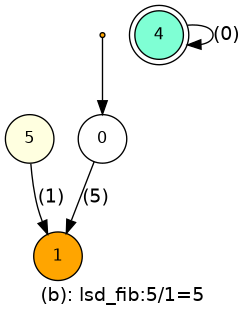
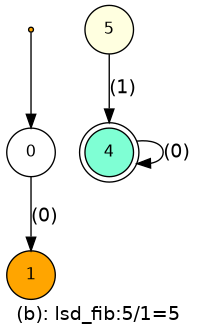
  digraph {
    fontname="DejaVu Sans"
    label="(b): lsd_fib:5/1=5"
    rankdir=TB
    node [fillcolor=orange fontname="DejaVu Sans" fontsize=12 shape=circle style=filled]
    edge [fontname="DejaVu Sans"]
    n1 [fillcolor=white label=0]
    n2 [label=1]
    n3 [fillcolor=lightyellow label=5]
    n4 [fillcolor=aquamarine label=4 shape=doublecircle]
    n5 [label=4 shape=point]
-   n1 -> n2 [label="(5)"]
-   n3 -> n2 [label="(1)"]
+   n1 -> n2 [label="(0)"]
+   n3 -> n4 [label="(1)"]
    n4 -> n4 [label="(0)"]
    n5 -> n1
  }
